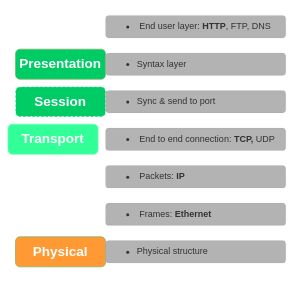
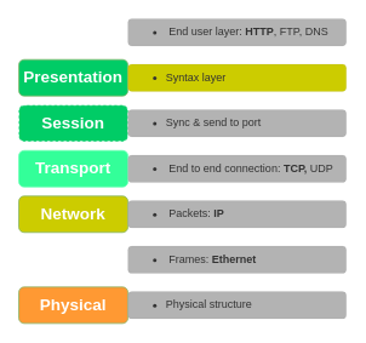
  <mxCell id="0" />
  <mxCell id="1" parent="0" />
  <mxCell id="2" value="Presentation" style="rounded=1;whiteSpace=wrap;html=1;fontSize=18;fontStyle=1;strokeColor=#82b366;fontColor=#FFFFFF;fillColor=#00CC66;" vertex="1" parent="1"><mxGeometry x="20" y="65" width="120" height="40" as="geometry" /></mxCell>
  <mxCell id="3" value="Session" style="rounded=1;whiteSpace=wrap;html=1;fontSize=18;fontStyle=1;fontColor=#FFFFFF;strokeColor=#FFFFFF;fillColor=#00CC66;dashed=1;" vertex="1" parent="1"><mxGeometry x="20" y="115" width="120" height="40" as="geometry" /></mxCell>
- <mxCell id="4" value="Transport" style="rounded=1;whiteSpace=wrap;html=1;fontSize=18;fontStyle=1;fontColor=#FFFFFF;strokeColor=#66FFB3;fillColor=#33FF99;" vertex="1" parent="1"><mxGeometry x="10" y="165" width="120" height="40" as="geometry" /></mxCell>
+ <mxCell id="4" value="Transport" style="rounded=1;whiteSpace=wrap;html=1;fontSize=18;fontStyle=1;fontColor=#FFFFFF;strokeColor=#66FFB3;fillColor=#33FF99;" vertex="1" parent="1"><mxGeometry x="20" y="165" width="120" height="40" as="geometry" /></mxCell>
+ <mxCell id="5" value="Network" style="rounded=1;whiteSpace=wrap;html=1;fontSize=18;fontStyle=1;strokeColor=#82b366;fontColor=#FFFFFF;fillColor=#CCCC00;" vertex="1" parent="1"><mxGeometry x="20" y="215" width="120" height="40" as="geometry" /></mxCell>
  <mxCell id="6" value="Physical" style="rounded=1;whiteSpace=wrap;html=1;fontSize=18;fontStyle=1;strokeColor=#82b366;fontColor=#FFFFFF;fillColor=#FF9933;" vertex="1" parent="1"><mxGeometry x="20" y="315" width="120" height="40" as="geometry" /></mxCell>
  <mxCell id="7" value="&lt;ul&gt;&lt;li&gt;&amp;nbsp;End user layer: &lt;b&gt;HTTP&lt;/b&gt;, FTP, DNS&lt;/li&gt;&lt;/ul&gt;" style="rounded=1;whiteSpace=wrap;html=1;fontSize=12;fontColor=#333333;strokeColor=#666666;strokeWidth=0;verticalAlign=middle;align=left;fillColor=#B3B3B3;" vertex="1" parent="1"><mxGeometry x="140" y="20" width="240" height="30" as="geometry" /></mxCell>
  <mxCell id="8" value="&lt;ul&gt;&lt;li&gt;&amp;nbsp;End to end connection: &lt;b&gt;TCP, &lt;/b&gt;UDP&lt;/li&gt;&lt;/ul&gt;" style="rounded=1;whiteSpace=wrap;html=1;fontSize=12;fontColor=#333333;strokeColor=#666666;strokeWidth=0;verticalAlign=middle;align=left;fillColor=#B3B3B3;" vertex="1" parent="1"><mxGeometry x="140" y="170" width="240" height="30" as="geometry" /></mxCell>
  <mxCell id="9" value="&lt;ul&gt;&lt;li&gt;&amp;nbsp;Packets: &lt;b&gt;IP&lt;/b&gt;&lt;/li&gt;&lt;/ul&gt;" style="rounded=1;whiteSpace=wrap;html=1;fontSize=12;fontColor=#333333;strokeColor=#666666;strokeWidth=0;verticalAlign=middle;align=left;fillColor=#B3B3B3;" vertex="1" parent="1"><mxGeometry x="140" y="220" width="240" height="30" as="geometry" /></mxCell>
- <mxCell id="10" value="&lt;ul&gt;&lt;li&gt;Syntax layer&lt;/li&gt;&lt;/ul&gt;" style="rounded=1;whiteSpace=wrap;html=1;fontSize=12;fontColor=#333333;strokeColor=#666666;strokeWidth=0;verticalAlign=middle;align=left;fillColor=#B3B3B3;" vertex="1" parent="1"><mxGeometry x="140" y="70" width="240" height="30" as="geometry" /></mxCell>
+ <mxCell id="10" value="&lt;ul&gt;&lt;li&gt;Syntax layer&lt;/li&gt;&lt;/ul&gt;" style="rounded=1;whiteSpace=wrap;html=1;fontSize=12;fontColor=#333333;strokeColor=#666666;strokeWidth=0;verticalAlign=middle;align=left;fillColor=#cccc00;" vertex="1" parent="1"><mxGeometry x="140" y="70" width="240" height="30" as="geometry" /></mxCell>
  <mxCell id="11" value="&lt;ul&gt;&lt;li&gt;Sync &amp;amp; send to port&lt;/li&gt;&lt;/ul&gt;" style="rounded=1;whiteSpace=wrap;html=1;fontSize=12;fontColor=#333333;strokeColor=#666666;strokeWidth=0;verticalAlign=middle;align=left;fillColor=#B3B3B3;" vertex="1" parent="1"><mxGeometry x="140" y="120" width="240" height="30" as="geometry" /></mxCell>
  <mxCell id="12" value="&lt;ul&gt;&lt;li&gt;&amp;nbsp;Frames: &lt;b&gt;Ethernet&lt;/b&gt;&lt;/li&gt;&lt;/ul&gt;" style="rounded=1;whiteSpace=wrap;html=1;fontSize=12;fontColor=#333333;strokeColor=#666666;strokeWidth=0;verticalAlign=middle;align=left;fillColor=#B3B3B3;" vertex="1" parent="1"><mxGeometry x="140" y="270" width="240" height="30" as="geometry" /></mxCell>
  <mxCell id="13" value="&lt;ul&gt;&lt;li&gt;Physical structure&lt;/li&gt;&lt;/ul&gt;" style="rounded=1;whiteSpace=wrap;html=1;fontSize=12;fontColor=#333333;strokeColor=#666666;strokeWidth=0;verticalAlign=middle;align=left;fillColor=#B3B3B3;" vertex="1" parent="1"><mxGeometry x="140" y="320" width="240" height="30" as="geometry" /></mxCell>
